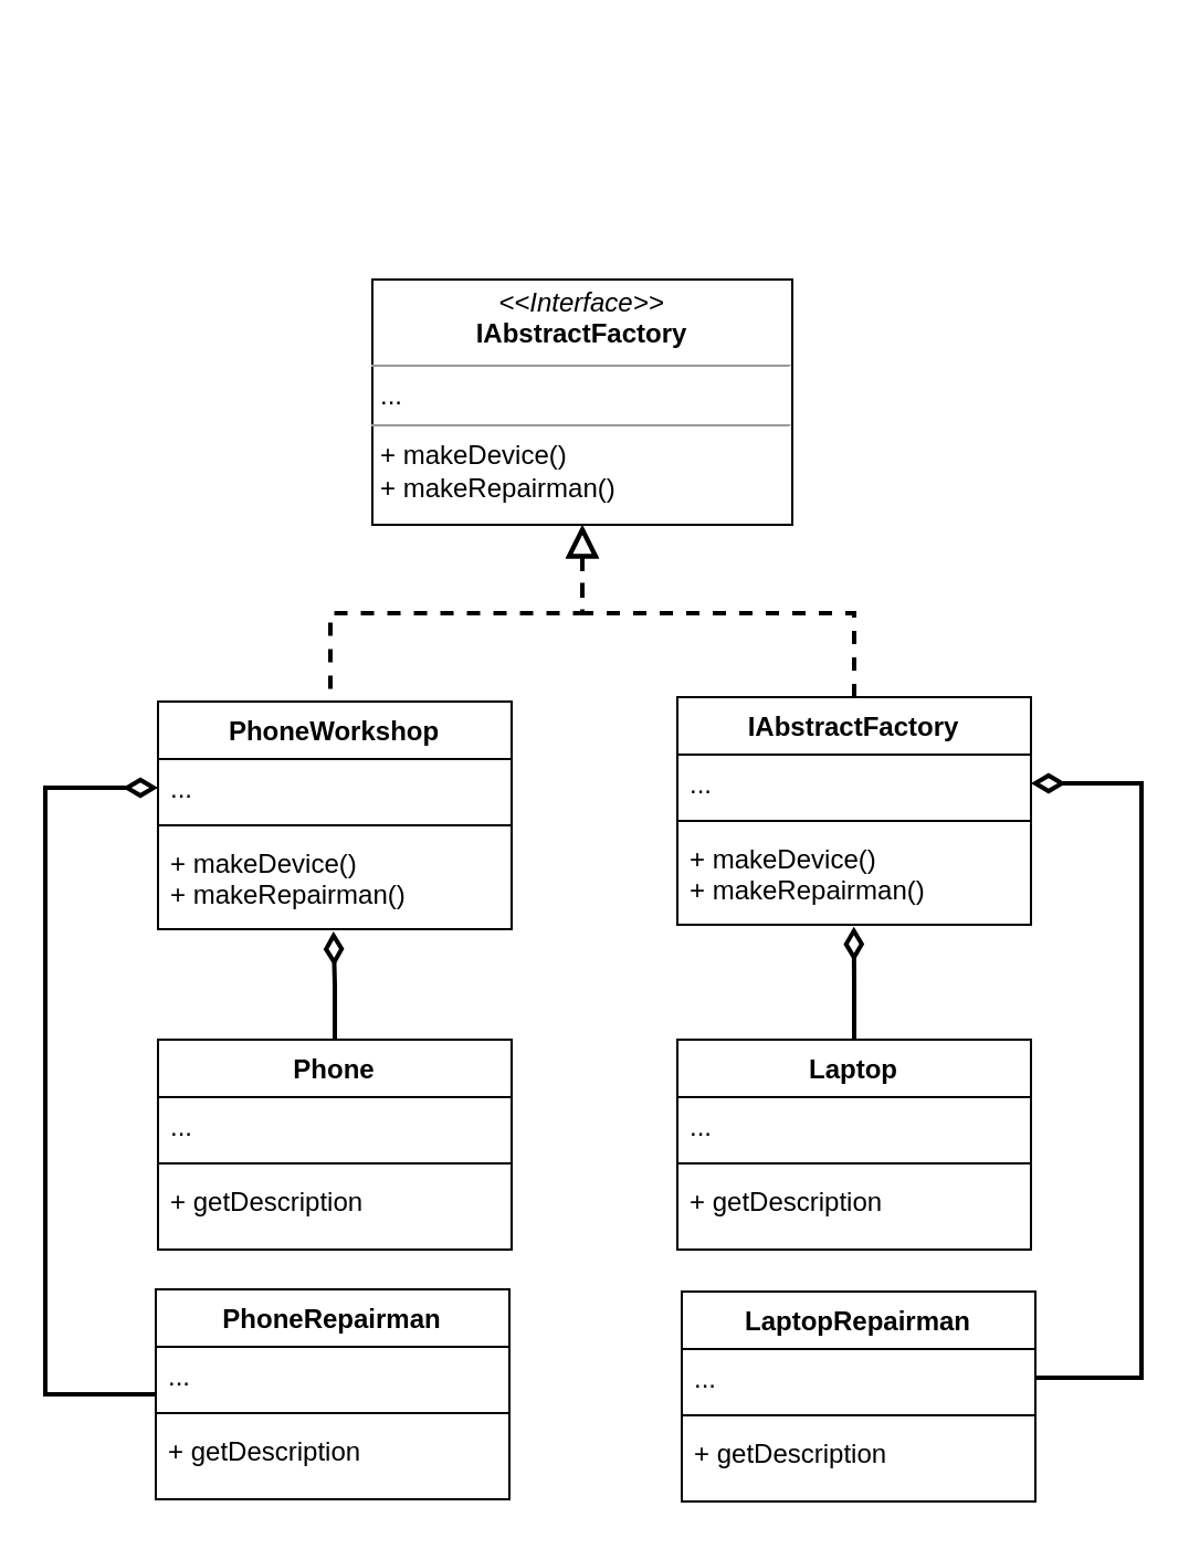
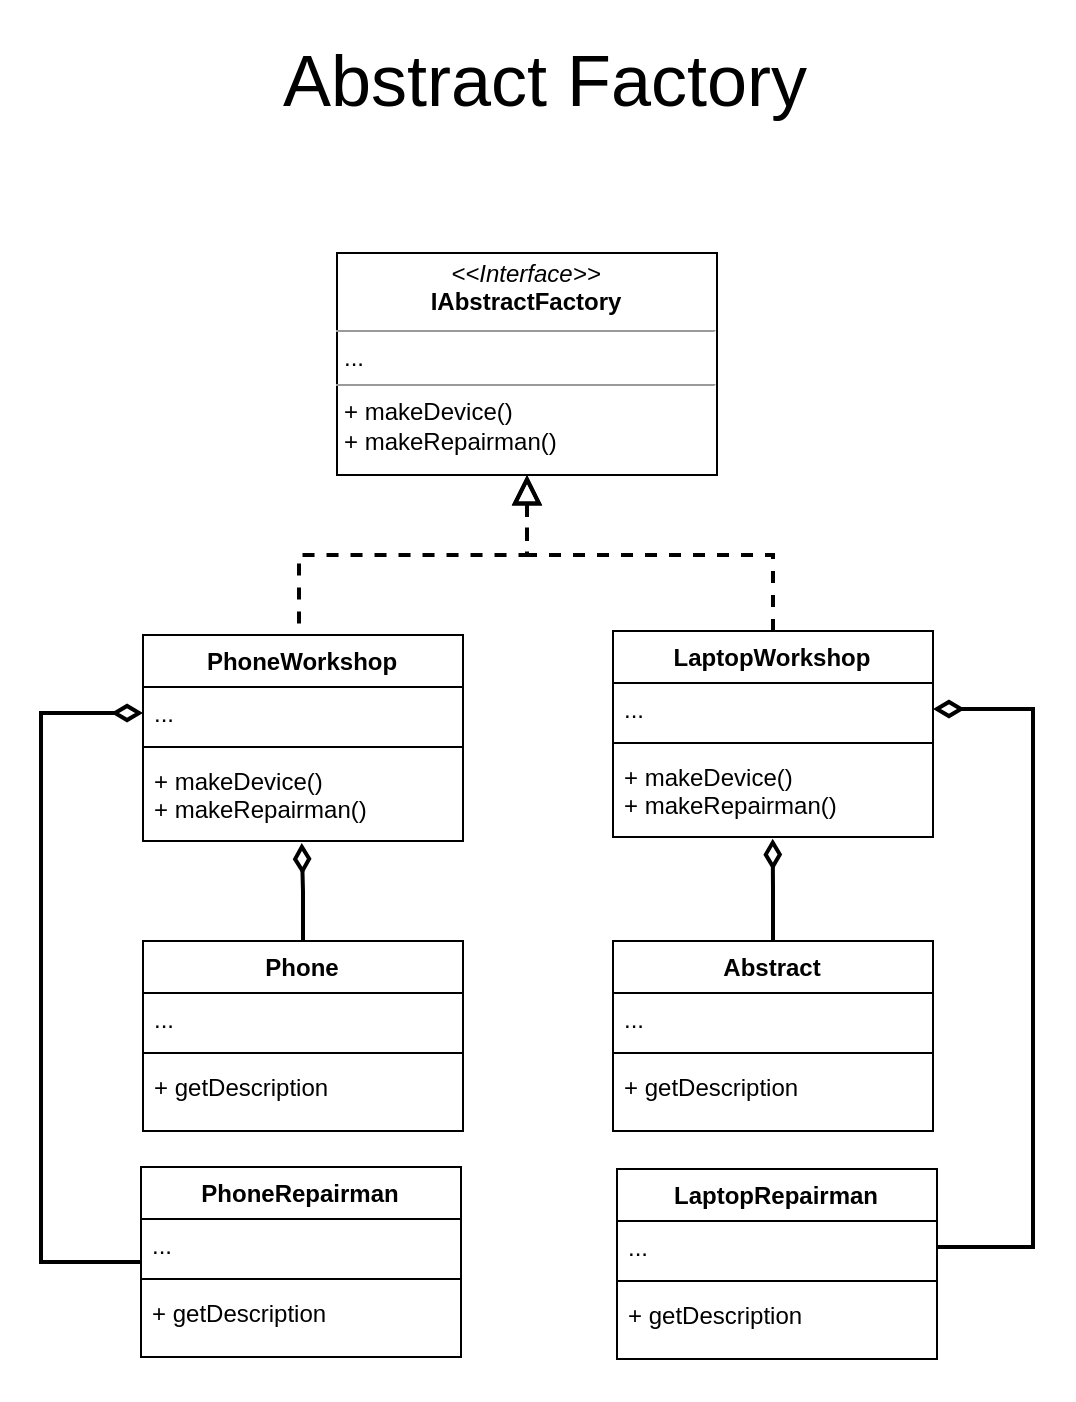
  <mxCell id="0" />
  <mxCell id="1" parent="0" />
+ <mxCell id="2" value="Abstract Factory" style="text;html=1;strokeColor=none;fillColor=none;align=center;verticalAlign=middle;whiteSpace=wrap;rounded=0;fontSize=36;fontStyle=0;spacingTop=0;spacingLeft=0;" parent="1" vertex="1"><mxGeometry x="119" y="20" width="307" height="40" as="geometry" /></mxCell>
  <mxCell id="3" style="edgeStyle=orthogonalEdgeStyle;rounded=0;orthogonalLoop=1;jettySize=auto;html=1;dashed=1;endArrow=none;endFill=0;endSize=10;strokeWidth=2;startArrow=block;startFill=0;startSize=10;" parent="1" source="4" target="5" edge="1"><mxGeometry relative="1" as="geometry"><Array as="points"><mxPoint x="263" y="277" /><mxPoint x="149" y="277" /></Array></mxGeometry></mxCell>
  <mxCell id="4" value="&lt;p style=&quot;margin: 0px ; margin-top: 4px ; text-align: center&quot;&gt;&lt;i&gt;&amp;lt;&amp;lt;Interface&amp;gt;&amp;gt;&lt;/i&gt;&lt;br&gt;&lt;b&gt;IAbstractFactory&lt;/b&gt;&lt;/p&gt;&lt;hr size=&quot;1&quot;&gt;&lt;p style=&quot;margin: 0px ; margin-left: 4px&quot;&gt;...&lt;/p&gt;&lt;hr size=&quot;1&quot;&gt;&lt;p style=&quot;margin: 0px ; margin-left: 4px&quot;&gt;+ makeDevice()&lt;/p&gt;&lt;p style=&quot;margin: 0px ; margin-left: 4px&quot;&gt;+ makeRepairman()&lt;/p&gt;" style="verticalAlign=top;align=left;overflow=fill;fontSize=12;fontFamily=Helvetica;html=1;" parent="1" vertex="1"><mxGeometry x="168" y="126" width="190" height="111" as="geometry" /></mxCell>
  <mxCell id="5" value="PhoneWorkshop" style="swimlane;fontStyle=1;align=center;verticalAlign=top;childLayout=stackLayout;horizontal=1;startSize=26;horizontalStack=0;resizeParent=1;resizeParentMax=0;resizeLast=0;collapsible=1;marginBottom=0;" parent="1" vertex="1"><mxGeometry x="71" y="317" width="160" height="103" as="geometry" /></mxCell>
  <mxCell id="6" value="..." style="text;strokeColor=none;fillColor=none;align=left;verticalAlign=top;spacingLeft=4;spacingRight=4;overflow=hidden;rotatable=0;points=[[0,0.5],[1,0.5]];portConstraint=eastwest;" parent="5" vertex="1"><mxGeometry y="26" width="160" height="26" as="geometry" /></mxCell>
  <mxCell id="7" value="" style="line;strokeWidth=1;fillColor=none;align=left;verticalAlign=middle;spacingTop=-1;spacingLeft=3;spacingRight=3;rotatable=0;labelPosition=right;points=[];portConstraint=eastwest;" parent="5" vertex="1"><mxGeometry y="52" width="160" height="8" as="geometry" /></mxCell>
  <mxCell id="8" value="+ makeDevice()&#10;+ makeRepairman()" style="text;strokeColor=none;fillColor=none;align=left;verticalAlign=top;spacingLeft=4;spacingRight=4;overflow=hidden;rotatable=0;points=[[0,0.5],[1,0.5]];portConstraint=eastwest;" parent="5" vertex="1"><mxGeometry y="60" width="160" height="43" as="geometry" /></mxCell>
  <mxCell id="9" style="edgeStyle=orthogonalEdgeStyle;rounded=0;orthogonalLoop=1;jettySize=auto;html=1;dashed=1;endArrow=block;endFill=0;endSize=10;strokeWidth=2;" parent="1" source="10" target="4" edge="1"><mxGeometry relative="1" as="geometry"><Array as="points"><mxPoint x="386" y="277" /><mxPoint x="263" y="277" /></Array></mxGeometry></mxCell>
- <mxCell id="10" value="IAbstractFactory" style="swimlane;fontStyle=1;align=center;verticalAlign=top;childLayout=stackLayout;horizontal=1;startSize=26;horizontalStack=0;resizeParent=1;resizeParentMax=0;resizeLast=0;collapsible=1;marginBottom=0;" parent="1" vertex="1"><mxGeometry x="306" y="315" width="160" height="103" as="geometry" /></mxCell>
+ <mxCell id="10" value="LaptopWorkshop" style="swimlane;fontStyle=1;align=center;verticalAlign=top;childLayout=stackLayout;horizontal=1;startSize=26;horizontalStack=0;resizeParent=1;resizeParentMax=0;resizeLast=0;collapsible=1;marginBottom=0;" parent="1" vertex="1"><mxGeometry x="306" y="315" width="160" height="103" as="geometry" /></mxCell>
  <mxCell id="11" value="..." style="text;strokeColor=none;fillColor=none;align=left;verticalAlign=top;spacingLeft=4;spacingRight=4;overflow=hidden;rotatable=0;points=[[0,0.5],[1,0.5]];portConstraint=eastwest;" parent="10" vertex="1"><mxGeometry y="26" width="160" height="26" as="geometry" /></mxCell>
  <mxCell id="12" value="" style="line;strokeWidth=1;fillColor=none;align=left;verticalAlign=middle;spacingTop=-1;spacingLeft=3;spacingRight=3;rotatable=0;labelPosition=right;points=[];portConstraint=eastwest;" parent="10" vertex="1"><mxGeometry y="52" width="160" height="8" as="geometry" /></mxCell>
  <mxCell id="13" value="+ makeDevice()&#10;+ makeRepairman()" style="text;strokeColor=none;fillColor=none;align=left;verticalAlign=top;spacingLeft=4;spacingRight=4;overflow=hidden;rotatable=0;points=[[0,0.5],[1,0.5]];portConstraint=eastwest;" parent="10" vertex="1"><mxGeometry y="60" width="160" height="43" as="geometry" /></mxCell>
  <mxCell id="14" style="edgeStyle=orthogonalEdgeStyle;rounded=0;orthogonalLoop=1;jettySize=auto;html=1;entryX=0.496;entryY=1.023;entryDx=0;entryDy=0;entryPerimeter=0;startArrow=none;startFill=0;endArrow=diamondThin;endFill=0;startSize=10;endSize=10;strokeWidth=2;" parent="1" source="15" target="8" edge="1"><mxGeometry relative="1" as="geometry" /></mxCell>
  <mxCell id="15" value="Phone" style="swimlane;fontStyle=1;align=center;verticalAlign=top;childLayout=stackLayout;horizontal=1;startSize=26;horizontalStack=0;resizeParent=1;resizeParentMax=0;resizeLast=0;collapsible=1;marginBottom=0;" parent="1" vertex="1"><mxGeometry x="71" y="470" width="160" height="95" as="geometry" /></mxCell>
  <mxCell id="16" value="..." style="text;strokeColor=none;fillColor=none;align=left;verticalAlign=top;spacingLeft=4;spacingRight=4;overflow=hidden;rotatable=0;points=[[0,0.5],[1,0.5]];portConstraint=eastwest;" parent="15" vertex="1"><mxGeometry y="26" width="160" height="26" as="geometry" /></mxCell>
  <mxCell id="17" value="" style="line;strokeWidth=1;fillColor=none;align=left;verticalAlign=middle;spacingTop=-1;spacingLeft=3;spacingRight=3;rotatable=0;labelPosition=right;points=[];portConstraint=eastwest;" parent="15" vertex="1"><mxGeometry y="52" width="160" height="8" as="geometry" /></mxCell>
  <mxCell id="18" value="+ getDescription" style="text;strokeColor=none;fillColor=none;align=left;verticalAlign=top;spacingLeft=4;spacingRight=4;overflow=hidden;rotatable=0;points=[[0,0.5],[1,0.5]];portConstraint=eastwest;" parent="15" vertex="1"><mxGeometry y="60" width="160" height="35" as="geometry" /></mxCell>
  <mxCell id="19" style="edgeStyle=orthogonalEdgeStyle;rounded=0;orthogonalLoop=1;jettySize=auto;html=1;entryX=0.499;entryY=1.019;entryDx=0;entryDy=0;entryPerimeter=0;startArrow=none;startFill=0;endArrow=diamondThin;endFill=0;startSize=10;endSize=10;strokeWidth=2;" parent="1" source="20" target="13" edge="1"><mxGeometry relative="1" as="geometry" /></mxCell>
- <mxCell id="20" value="Laptop" style="swimlane;fontStyle=1;align=center;verticalAlign=top;childLayout=stackLayout;horizontal=1;startSize=26;horizontalStack=0;resizeParent=1;resizeParentMax=0;resizeLast=0;collapsible=1;marginBottom=0;" parent="1" vertex="1"><mxGeometry x="306" y="470" width="160" height="95" as="geometry" /></mxCell>
+ <mxCell id="20" value="Abstract" style="swimlane;fontStyle=1;align=center;verticalAlign=top;childLayout=stackLayout;horizontal=1;startSize=26;horizontalStack=0;resizeParent=1;resizeParentMax=0;resizeLast=0;collapsible=1;marginBottom=0;" parent="1" vertex="1"><mxGeometry x="306" y="470" width="160" height="95" as="geometry" /></mxCell>
  <mxCell id="21" value="..." style="text;strokeColor=none;fillColor=none;align=left;verticalAlign=top;spacingLeft=4;spacingRight=4;overflow=hidden;rotatable=0;points=[[0,0.5],[1,0.5]];portConstraint=eastwest;" parent="20" vertex="1"><mxGeometry y="26" width="160" height="26" as="geometry" /></mxCell>
  <mxCell id="22" value="" style="line;strokeWidth=1;fillColor=none;align=left;verticalAlign=middle;spacingTop=-1;spacingLeft=3;spacingRight=3;rotatable=0;labelPosition=right;points=[];portConstraint=eastwest;" parent="20" vertex="1"><mxGeometry y="52" width="160" height="8" as="geometry" /></mxCell>
  <mxCell id="23" value="+ getDescription" style="text;strokeColor=none;fillColor=none;align=left;verticalAlign=top;spacingLeft=4;spacingRight=4;overflow=hidden;rotatable=0;points=[[0,0.5],[1,0.5]];portConstraint=eastwest;" parent="20" vertex="1"><mxGeometry y="60" width="160" height="35" as="geometry" /></mxCell>
  <mxCell id="24" style="edgeStyle=orthogonalEdgeStyle;rounded=0;orthogonalLoop=1;jettySize=auto;html=1;entryX=0;entryY=0.5;entryDx=0;entryDy=0;startArrow=none;startFill=0;endArrow=diamondThin;endFill=0;startSize=10;endSize=10;strokeWidth=2;" parent="1" source="25" target="6" edge="1"><mxGeometry relative="1" as="geometry"><Array as="points"><mxPoint x="20" y="631" /><mxPoint x="20" y="356" /></Array></mxGeometry></mxCell>
  <mxCell id="25" value="PhoneRepairman" style="swimlane;fontStyle=1;align=center;verticalAlign=top;childLayout=stackLayout;horizontal=1;startSize=26;horizontalStack=0;resizeParent=1;resizeParentMax=0;resizeLast=0;collapsible=1;marginBottom=0;" parent="1" vertex="1"><mxGeometry x="70" y="583" width="160" height="95" as="geometry" /></mxCell>
  <mxCell id="26" value="..." style="text;strokeColor=none;fillColor=none;align=left;verticalAlign=top;spacingLeft=4;spacingRight=4;overflow=hidden;rotatable=0;points=[[0,0.5],[1,0.5]];portConstraint=eastwest;" parent="25" vertex="1"><mxGeometry y="26" width="160" height="26" as="geometry" /></mxCell>
  <mxCell id="27" value="" style="line;strokeWidth=1;fillColor=none;align=left;verticalAlign=middle;spacingTop=-1;spacingLeft=3;spacingRight=3;rotatable=0;labelPosition=right;points=[];portConstraint=eastwest;" parent="25" vertex="1"><mxGeometry y="52" width="160" height="8" as="geometry" /></mxCell>
  <mxCell id="28" value="+ getDescription" style="text;strokeColor=none;fillColor=none;align=left;verticalAlign=top;spacingLeft=4;spacingRight=4;overflow=hidden;rotatable=0;points=[[0,0.5],[1,0.5]];portConstraint=eastwest;" parent="25" vertex="1"><mxGeometry y="60" width="160" height="35" as="geometry" /></mxCell>
  <mxCell id="29" value="LaptopRepairman" style="swimlane;fontStyle=1;align=center;verticalAlign=top;childLayout=stackLayout;horizontal=1;startSize=26;horizontalStack=0;resizeParent=1;resizeParentMax=0;resizeLast=0;collapsible=1;marginBottom=0;" parent="1" vertex="1"><mxGeometry x="308" y="584" width="160" height="95" as="geometry" /></mxCell>
  <mxCell id="30" value="..." style="text;strokeColor=none;fillColor=none;align=left;verticalAlign=top;spacingLeft=4;spacingRight=4;overflow=hidden;rotatable=0;points=[[0,0.5],[1,0.5]];portConstraint=eastwest;" parent="29" vertex="1"><mxGeometry y="26" width="160" height="26" as="geometry" /></mxCell>
  <mxCell id="31" value="" style="line;strokeWidth=1;fillColor=none;align=left;verticalAlign=middle;spacingTop=-1;spacingLeft=3;spacingRight=3;rotatable=0;labelPosition=right;points=[];portConstraint=eastwest;" parent="29" vertex="1"><mxGeometry y="52" width="160" height="8" as="geometry" /></mxCell>
  <mxCell id="32" value="+ getDescription" style="text;strokeColor=none;fillColor=none;align=left;verticalAlign=top;spacingLeft=4;spacingRight=4;overflow=hidden;rotatable=0;points=[[0,0.5],[1,0.5]];portConstraint=eastwest;" parent="29" vertex="1"><mxGeometry y="60" width="160" height="35" as="geometry" /></mxCell>
  <mxCell id="33" style="edgeStyle=orthogonalEdgeStyle;rounded=0;orthogonalLoop=1;jettySize=auto;html=1;startArrow=none;startFill=0;endArrow=diamondThin;endFill=0;startSize=10;endSize=10;strokeWidth=2;entryX=1;entryY=0.5;entryDx=0;entryDy=0;exitX=1;exitY=0.5;exitDx=0;exitDy=0;" parent="1" source="30" target="11" edge="1"><mxGeometry relative="1" as="geometry"><mxPoint x="589.412" y="361.471" as="targetPoint" /><Array as="points"><mxPoint x="516" y="623" /><mxPoint x="516" y="354" /></Array></mxGeometry></mxCell>
